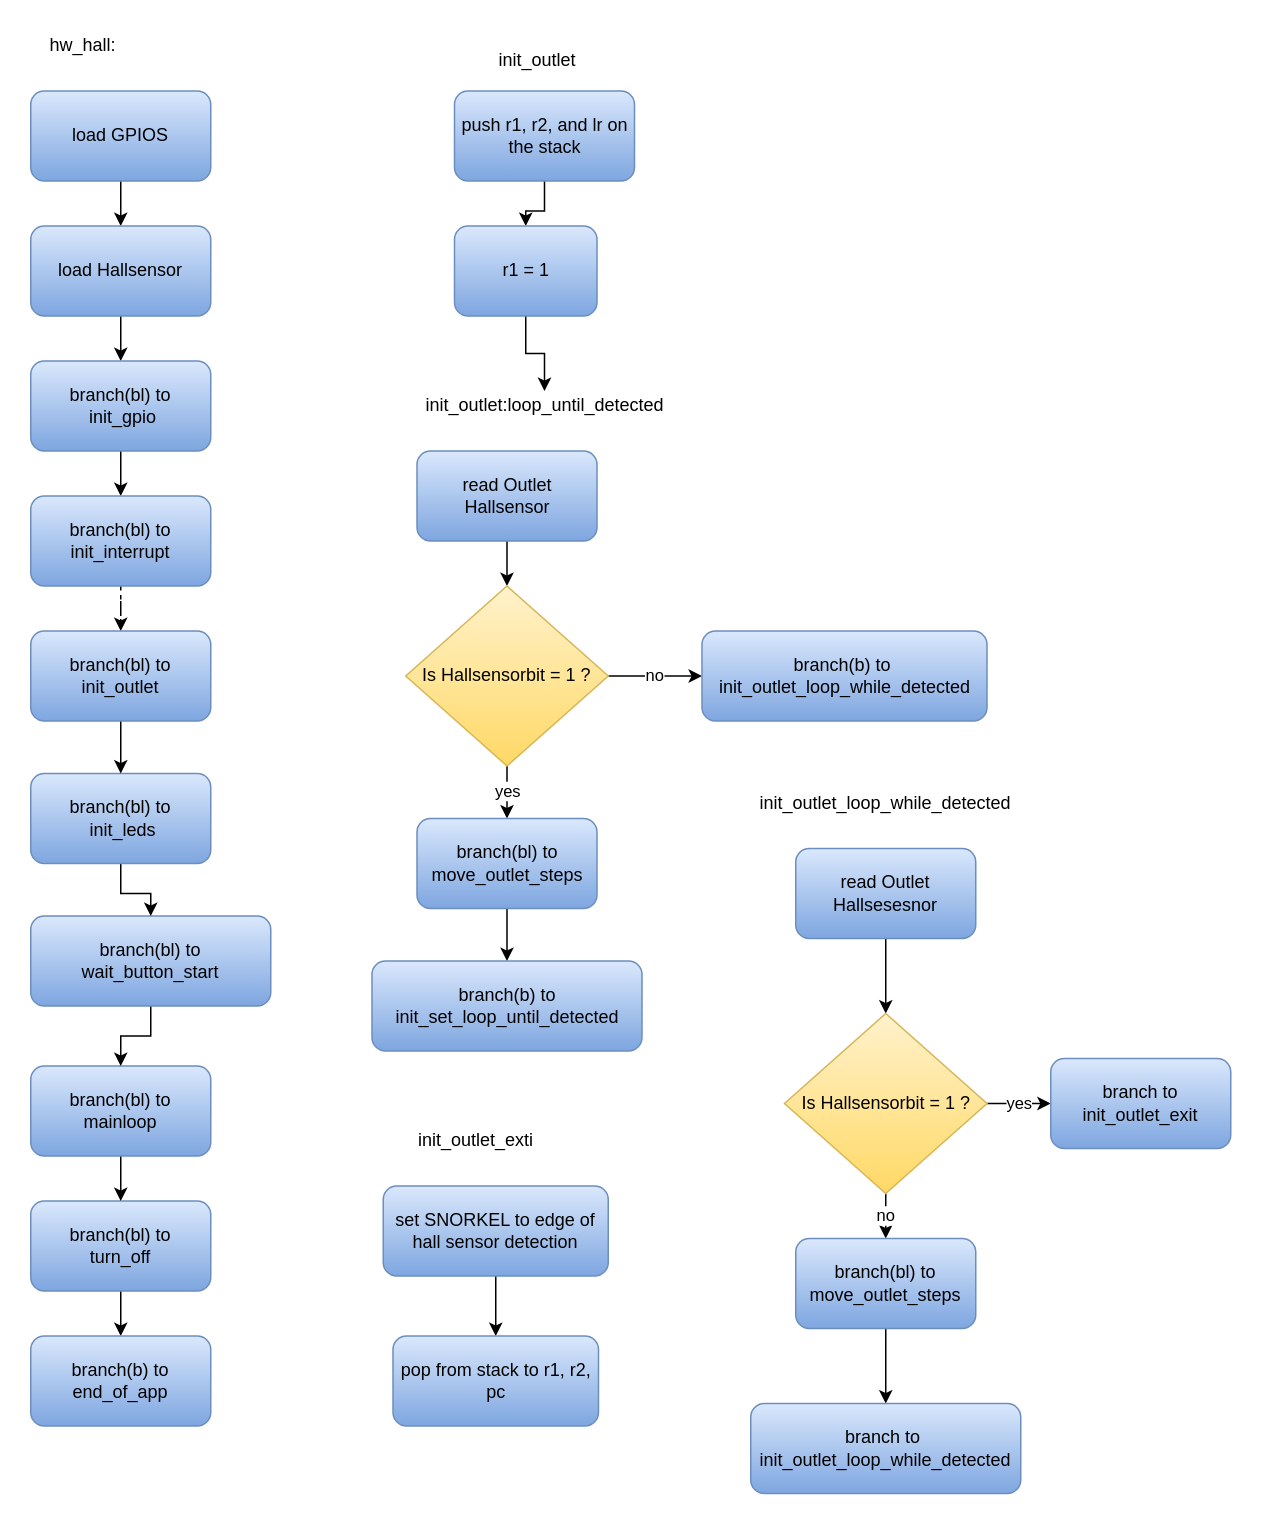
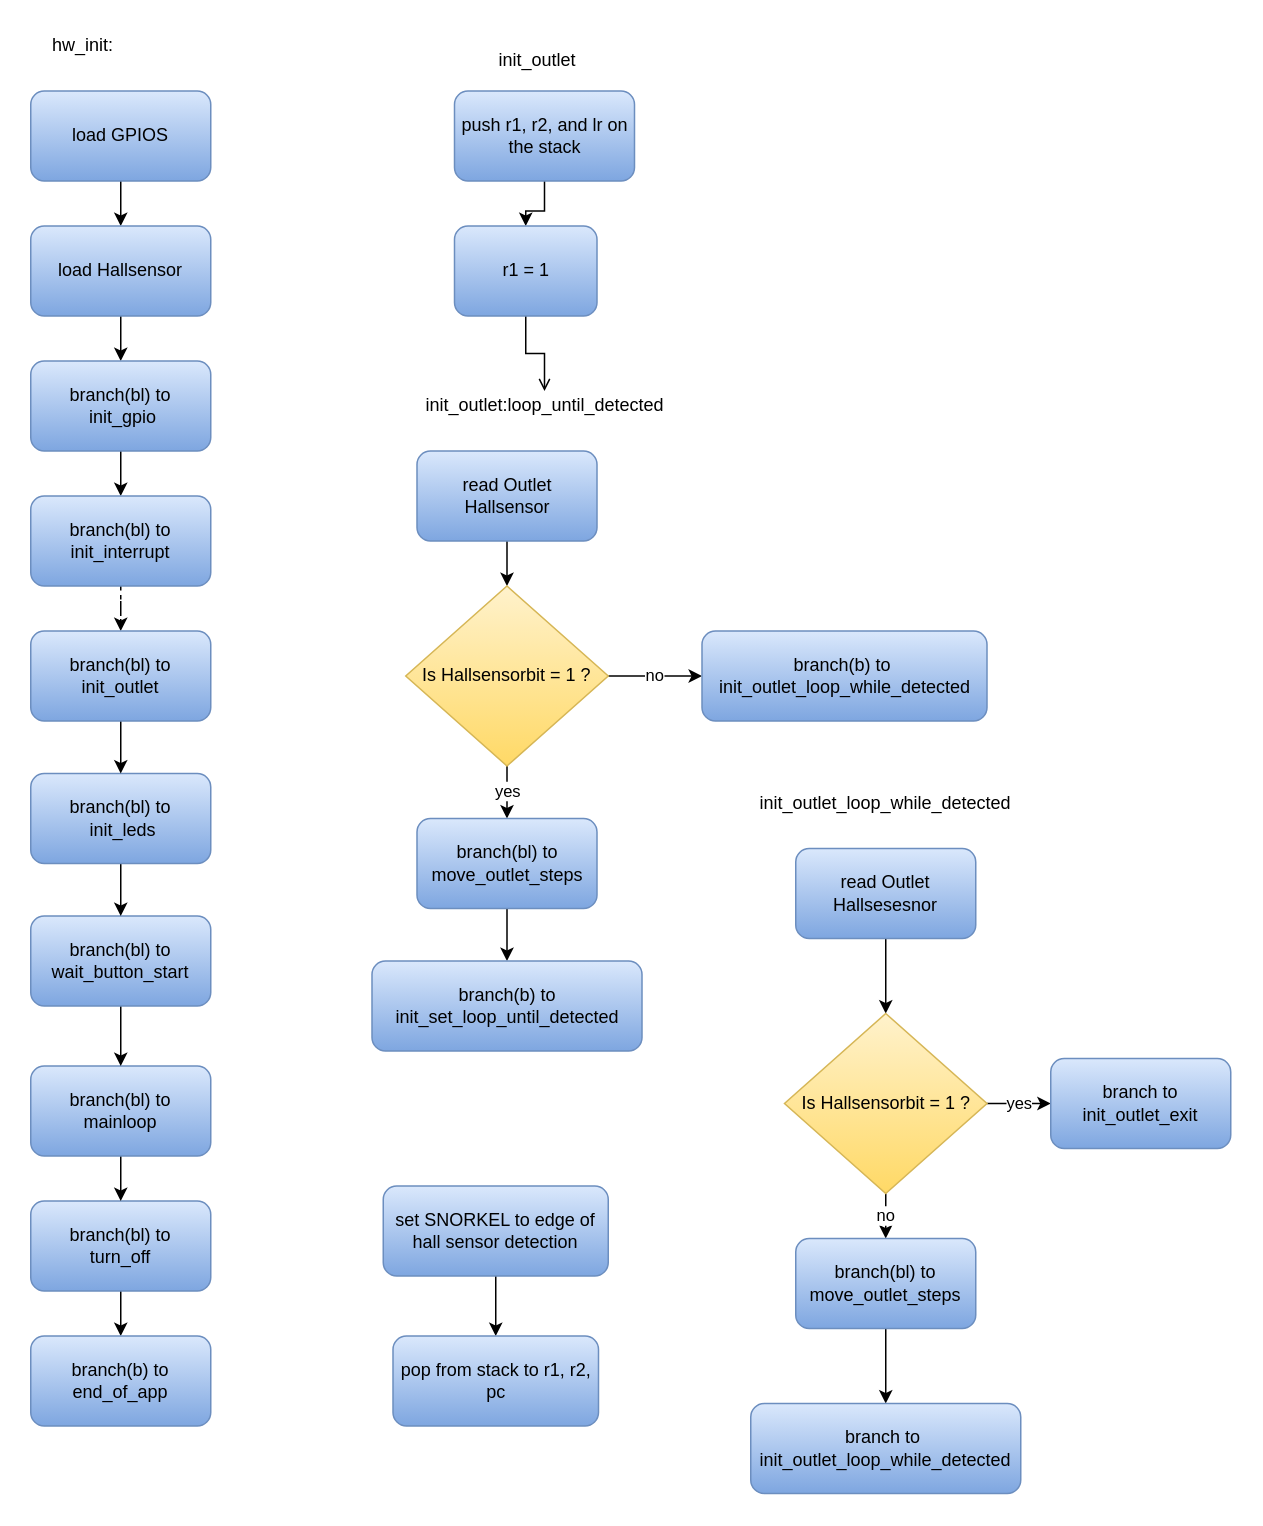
  <mxCell id="0" />
  <mxCell id="1" parent="0" />
- <mxCell id="2" value="hw_hall:" style="text;html=1;strokeColor=none;fillColor=none;align=center;verticalAlign=middle;whiteSpace=wrap;rounded=0;" parent="1" vertex="1"><mxGeometry x="20" y="20" width="70" height="20" as="geometry" /></mxCell>
+ <mxCell id="2" value="hw_init:" style="text;html=1;strokeColor=none;fillColor=none;align=center;verticalAlign=middle;whiteSpace=wrap;rounded=0;" parent="1" vertex="1"><mxGeometry x="20" y="20" width="70" height="20" as="geometry" /></mxCell>
  <mxCell id="3" value="" style="edgeStyle=orthogonalEdgeStyle;rounded=0;orthogonalLoop=1;jettySize=auto;html=1;" edge="1" parent="1" source="4" target="6"><mxGeometry relative="1" as="geometry" /></mxCell>
  <mxCell id="4" value="load GPIOS" style="rounded=1;whiteSpace=wrap;html=1;gradientColor=#7ea6e0;fillColor=#dae8fc;strokeColor=#6c8ebf;" vertex="1" parent="1"><mxGeometry x="20" y="60" width="120" height="60" as="geometry" /></mxCell>
  <mxCell id="5" value="" style="edgeStyle=orthogonalEdgeStyle;rounded=0;orthogonalLoop=1;jettySize=auto;html=1;" edge="1" parent="1" source="6" target="8"><mxGeometry relative="1" as="geometry" /></mxCell>
  <mxCell id="6" value="load Hallsensor" style="rounded=1;whiteSpace=wrap;html=1;gradientColor=#7ea6e0;fillColor=#dae8fc;strokeColor=#6c8ebf;" vertex="1" parent="1"><mxGeometry x="20" y="150" width="120" height="60" as="geometry" /></mxCell>
  <mxCell id="7" value="" style="edgeStyle=orthogonalEdgeStyle;rounded=0;orthogonalLoop=1;jettySize=auto;html=1;" edge="1" parent="1" source="8" target="18"><mxGeometry relative="1" as="geometry" /></mxCell>
  <mxCell id="8" value="branch(bl) to&lt;br&gt;&amp;nbsp;init_gpio" style="rounded=1;whiteSpace=wrap;html=1;gradientColor=#7ea6e0;fillColor=#dae8fc;strokeColor=#6c8ebf;" vertex="1" parent="1"><mxGeometry x="20" y="240" width="120" height="60" as="geometry" /></mxCell>
  <mxCell id="9" value="" style="edgeStyle=orthogonalEdgeStyle;rounded=0;orthogonalLoop=1;jettySize=auto;html=1;" edge="1" parent="1" source="10" target="21"><mxGeometry relative="1" as="geometry" /></mxCell>
  <mxCell id="10" value="branch(bl) to&lt;br&gt;turn_off" style="rounded=1;whiteSpace=wrap;html=1;gradientColor=#7ea6e0;fillColor=#dae8fc;strokeColor=#6c8ebf;" vertex="1" parent="1"><mxGeometry x="20" y="800" width="120" height="60" as="geometry" /></mxCell>
  <mxCell id="11" value="" style="edgeStyle=orthogonalEdgeStyle;rounded=0;orthogonalLoop=1;jettySize=auto;html=1;" edge="1" parent="1" source="12" target="10"><mxGeometry relative="1" as="geometry" /></mxCell>
  <mxCell id="12" value="branch(bl) to&lt;br&gt;mainloop" style="rounded=1;whiteSpace=wrap;html=1;gradientColor=#7ea6e0;fillColor=#dae8fc;strokeColor=#6c8ebf;" vertex="1" parent="1"><mxGeometry x="20" y="710" width="120" height="60" as="geometry" /></mxCell>
  <mxCell id="13" value="" style="edgeStyle=orthogonalEdgeStyle;rounded=0;orthogonalLoop=1;jettySize=auto;html=1;" edge="1" parent="1" source="14" target="12"><mxGeometry relative="1" as="geometry" /></mxCell>
- <mxCell id="14" value="branch(bl) to&lt;br&gt;wait_button_start" style="rounded=1;whiteSpace=wrap;html=1;gradientColor=#7ea6e0;fillColor=#dae8fc;strokeColor=#6c8ebf;" vertex="1" parent="1"><mxGeometry x="20" y="610" width="160" height="60" as="geometry" /></mxCell>
+ <mxCell id="14" value="branch(bl) to&lt;br&gt;wait_button_start" style="rounded=1;whiteSpace=wrap;html=1;gradientColor=#7ea6e0;fillColor=#dae8fc;strokeColor=#6c8ebf;" vertex="1" parent="1"><mxGeometry x="20" y="610" width="120" height="60" as="geometry" /></mxCell>
  <mxCell id="15" value="" style="edgeStyle=orthogonalEdgeStyle;rounded=0;orthogonalLoop=1;jettySize=auto;html=1;" edge="1" parent="1" source="16" target="14"><mxGeometry relative="1" as="geometry" /></mxCell>
  <mxCell id="16" value="branch(bl) to&lt;br&gt;&amp;nbsp;init_leds" style="rounded=1;whiteSpace=wrap;html=1;gradientColor=#7ea6e0;fillColor=#dae8fc;strokeColor=#6c8ebf;" vertex="1" parent="1"><mxGeometry x="20" y="515" width="120" height="60" as="geometry" /></mxCell>
  <mxCell id="17" value="" style="edgeStyle=orthogonalEdgeStyle;rounded=0;orthogonalLoop=1;jettySize=auto;html=1;dashed=1;" edge="1" parent="1" source="18" target="20"><mxGeometry relative="1" as="geometry" /></mxCell>
  <mxCell id="18" value="branch(bl) to init_interrupt" style="rounded=1;whiteSpace=wrap;html=1;gradientColor=#7ea6e0;fillColor=#dae8fc;strokeColor=#6c8ebf;" vertex="1" parent="1"><mxGeometry x="20" y="330" width="120" height="60" as="geometry" /></mxCell>
  <mxCell id="19" value="" style="edgeStyle=orthogonalEdgeStyle;rounded=0;orthogonalLoop=1;jettySize=auto;html=1;" edge="1" parent="1" source="20" target="16"><mxGeometry relative="1" as="geometry" /></mxCell>
  <mxCell id="20" value="branch(bl) to init_outlet" style="rounded=1;whiteSpace=wrap;html=1;gradientColor=#7ea6e0;fillColor=#dae8fc;strokeColor=#6c8ebf;" vertex="1" parent="1"><mxGeometry x="20" y="420" width="120" height="60" as="geometry" /></mxCell>
  <mxCell id="21" value="branch(b) to end_of_app" style="rounded=1;whiteSpace=wrap;html=1;gradientColor=#7ea6e0;fillColor=#dae8fc;strokeColor=#6c8ebf;" vertex="1" parent="1"><mxGeometry x="20" y="890" width="120" height="60" as="geometry" /></mxCell>
  <mxCell id="22" value="init_outlet" style="text;html=1;strokeColor=none;fillColor=none;align=center;verticalAlign=middle;whiteSpace=wrap;rounded=0;" vertex="1" parent="1"><mxGeometry x="322.5" y="30" width="70" height="20" as="geometry" /></mxCell>
  <mxCell id="23" value="" style="edgeStyle=orthogonalEdgeStyle;rounded=0;orthogonalLoop=1;jettySize=auto;html=1;strokeColor=#000000;" edge="1" parent="1" source="24" target="26"><mxGeometry relative="1" as="geometry" /></mxCell>
  <mxCell id="24" value="push r1, r2, and lr on the stack" style="rounded=1;whiteSpace=wrap;html=1;gradientColor=#7ea6e0;fillColor=#dae8fc;strokeColor=#6c8ebf;" vertex="1" parent="1"><mxGeometry x="302.5" y="60" width="120" height="60" as="geometry" /></mxCell>
- <mxCell id="25" style="edgeStyle=orthogonalEdgeStyle;rounded=0;orthogonalLoop=1;jettySize=auto;html=1;entryX=0.5;entryY=0;entryDx=0;entryDy=0;strokeColor=#000000;" edge="1" parent="1" source="26" target="27"><mxGeometry relative="1" as="geometry" /></mxCell>
+ <mxCell id="25" style="edgeStyle=orthogonalEdgeStyle;rounded=0;orthogonalLoop=1;jettySize=auto;html=1;entryX=0.5;entryY=0;entryDx=0;entryDy=0;strokeColor=#000000;endArrow=open;" edge="1" parent="1" source="26" target="27"><mxGeometry relative="1" as="geometry" /></mxCell>
  <mxCell id="26" value="r1 = 1" style="rounded=1;whiteSpace=wrap;html=1;gradientColor=#7ea6e0;fillColor=#dae8fc;strokeColor=#6c8ebf;" vertex="1" parent="1"><mxGeometry x="302.5" y="150" width="95" height="60" as="geometry" /></mxCell>
  <mxCell id="27" value="init_outlet:loop_until_detected" style="text;html=1;strokeColor=none;fillColor=none;align=center;verticalAlign=middle;whiteSpace=wrap;rounded=0;" vertex="1" parent="1"><mxGeometry x="277.5" y="260" width="170" height="20" as="geometry" /></mxCell>
  <mxCell id="28" value="" style="edgeStyle=orthogonalEdgeStyle;rounded=0;orthogonalLoop=1;jettySize=auto;html=1;" edge="1" parent="1" source="29" target="32"><mxGeometry relative="1" as="geometry" /></mxCell>
  <mxCell id="29" value="read Outlet Hallsensor" style="rounded=1;whiteSpace=wrap;html=1;gradientColor=#7ea6e0;fillColor=#dae8fc;strokeColor=#6c8ebf;" vertex="1" parent="1"><mxGeometry x="277.5" y="300" width="120" height="60" as="geometry" /></mxCell>
  <mxCell id="30" value="no" style="edgeStyle=orthogonalEdgeStyle;rounded=0;orthogonalLoop=1;jettySize=auto;html=1;" edge="1" parent="1" source="32" target="33"><mxGeometry relative="1" as="geometry" /></mxCell>
  <mxCell id="31" value="yes" style="edgeStyle=orthogonalEdgeStyle;rounded=0;orthogonalLoop=1;jettySize=auto;html=1;" edge="1" parent="1" source="32" target="35"><mxGeometry relative="1" as="geometry" /></mxCell>
  <mxCell id="32" value="Is Hallsensorbit = 1 ?" style="rhombus;whiteSpace=wrap;html=1;gradientColor=#ffd966;fillColor=#fff2cc;strokeColor=#d6b656;" vertex="1" parent="1"><mxGeometry x="270" y="390" width="135" height="120" as="geometry" /></mxCell>
  <mxCell id="33" value="branch(b) to&amp;nbsp; init_outlet_loop_while_detected" style="rounded=1;whiteSpace=wrap;html=1;gradientColor=#7ea6e0;fillColor=#dae8fc;strokeColor=#6c8ebf;" vertex="1" parent="1"><mxGeometry x="467.5" y="420" width="190" height="60" as="geometry" /></mxCell>
  <mxCell id="34" value="" style="edgeStyle=orthogonalEdgeStyle;rounded=0;orthogonalLoop=1;jettySize=auto;html=1;" edge="1" parent="1" source="35" target="36"><mxGeometry relative="1" as="geometry" /></mxCell>
  <mxCell id="35" value="branch(bl) to move_outlet_steps" style="rounded=1;whiteSpace=wrap;html=1;gradientColor=#7ea6e0;fillColor=#dae8fc;strokeColor=#6c8ebf;" vertex="1" parent="1"><mxGeometry x="277.5" y="545" width="120" height="60" as="geometry" /></mxCell>
  <mxCell id="36" value="branch(b) to init_set_loop_until_detected" style="rounded=1;whiteSpace=wrap;html=1;gradientColor=#7ea6e0;fillColor=#dae8fc;strokeColor=#6c8ebf;" vertex="1" parent="1"><mxGeometry x="247.5" y="640" width="180" height="60" as="geometry" /></mxCell>
  <mxCell id="37" value="init_outlet_loop_while_detected" style="text;html=1;strokeColor=none;fillColor=none;align=center;verticalAlign=middle;whiteSpace=wrap;rounded=0;" vertex="1" parent="1"><mxGeometry x="500" y="525" width="180" height="20" as="geometry" /></mxCell>
  <mxCell id="38" value="" style="edgeStyle=orthogonalEdgeStyle;rounded=0;orthogonalLoop=1;jettySize=auto;html=1;gradientColor=#7ea6e0;fillColor=#dae8fc;strokeColor=#000000;" edge="1" parent="1" source="39" target="42"><mxGeometry relative="1" as="geometry" /></mxCell>
  <mxCell id="39" value="read Outlet Hallsesesnor" style="rounded=1;whiteSpace=wrap;html=1;gradientColor=#7ea6e0;fillColor=#dae8fc;strokeColor=#6c8ebf;" vertex="1" parent="1"><mxGeometry x="530" y="565" width="120" height="60" as="geometry" /></mxCell>
  <mxCell id="40" value="yes" style="edgeStyle=orthogonalEdgeStyle;rounded=0;orthogonalLoop=1;jettySize=auto;html=1;" edge="1" parent="1" source="42" target="43"><mxGeometry relative="1" as="geometry" /></mxCell>
  <mxCell id="41" value="no" style="edgeStyle=orthogonalEdgeStyle;rounded=0;orthogonalLoop=1;jettySize=auto;html=1;strokeColor=#000000;" edge="1" parent="1" source="42" target="45"><mxGeometry relative="1" as="geometry" /></mxCell>
  <mxCell id="42" value="Is Hallsensorbit = 1 ?" style="rhombus;whiteSpace=wrap;html=1;gradientColor=#ffd966;fillColor=#fff2cc;strokeColor=#d6b656;" vertex="1" parent="1"><mxGeometry x="522.5" y="675" width="135" height="120" as="geometry" /></mxCell>
  <mxCell id="43" value="branch to init_outlet_exit" style="rounded=1;whiteSpace=wrap;html=1;gradientColor=#7ea6e0;fillColor=#dae8fc;strokeColor=#6c8ebf;" vertex="1" parent="1"><mxGeometry x="700" y="705" width="120" height="60" as="geometry" /></mxCell>
  <mxCell id="44" value="" style="edgeStyle=orthogonalEdgeStyle;rounded=0;orthogonalLoop=1;jettySize=auto;html=1;" edge="1" parent="1" source="45" target="46"><mxGeometry relative="1" as="geometry" /></mxCell>
  <mxCell id="45" value="branch(bl) to move_outlet_steps" style="rounded=1;whiteSpace=wrap;html=1;gradientColor=#7ea6e0;fillColor=#dae8fc;strokeColor=#6c8ebf;" vertex="1" parent="1"><mxGeometry x="530" y="825" width="120" height="60" as="geometry" /></mxCell>
  <mxCell id="46" value="branch to&amp;nbsp;&lt;br&gt;init_outlet_loop_while_detected" style="rounded=1;whiteSpace=wrap;html=1;gradientColor=#7ea6e0;fillColor=#dae8fc;strokeColor=#6c8ebf;" vertex="1" parent="1"><mxGeometry x="500" y="935" width="180" height="60" as="geometry" /></mxCell>
- <mxCell id="47" value="init_outlet_exti" style="text;html=1;strokeColor=none;fillColor=none;align=center;verticalAlign=middle;whiteSpace=wrap;rounded=0;" vertex="1" parent="1"><mxGeometry x="262.5" y="750" width="107.5" height="20" as="geometry" /></mxCell>
  <mxCell id="48" value="" style="edgeStyle=orthogonalEdgeStyle;rounded=0;orthogonalLoop=1;jettySize=auto;html=1;strokeColor=#000000;" edge="1" parent="1" source="49" target="50"><mxGeometry relative="1" as="geometry" /></mxCell>
  <mxCell id="49" value="set SNORKEL to&amp;nbsp;edge of hall sensor detection" style="rounded=1;whiteSpace=wrap;html=1;gradientColor=#7ea6e0;fillColor=#dae8fc;strokeColor=#6c8ebf;" vertex="1" parent="1"><mxGeometry x="255" y="790" width="150" height="60" as="geometry" /></mxCell>
  <mxCell id="50" value="pop from stack to r1, r2, pc" style="rounded=1;whiteSpace=wrap;html=1;gradientColor=#7ea6e0;fillColor=#dae8fc;strokeColor=#6c8ebf;" vertex="1" parent="1"><mxGeometry x="261.5" y="890" width="137" height="60" as="geometry" /></mxCell>
